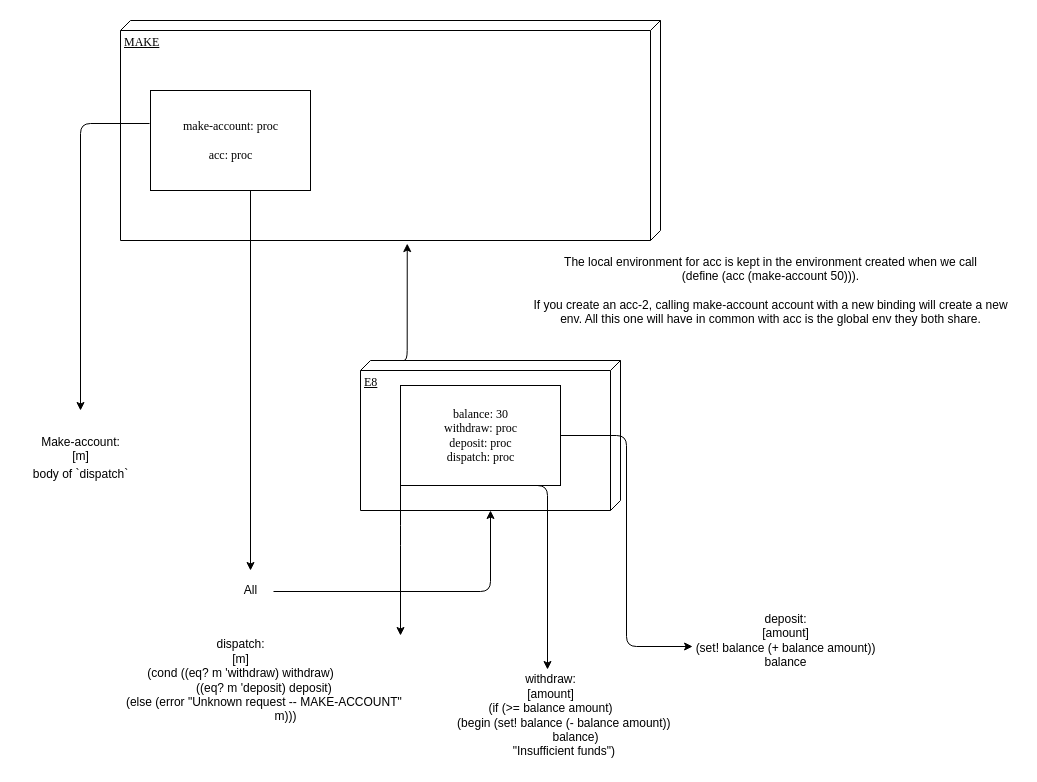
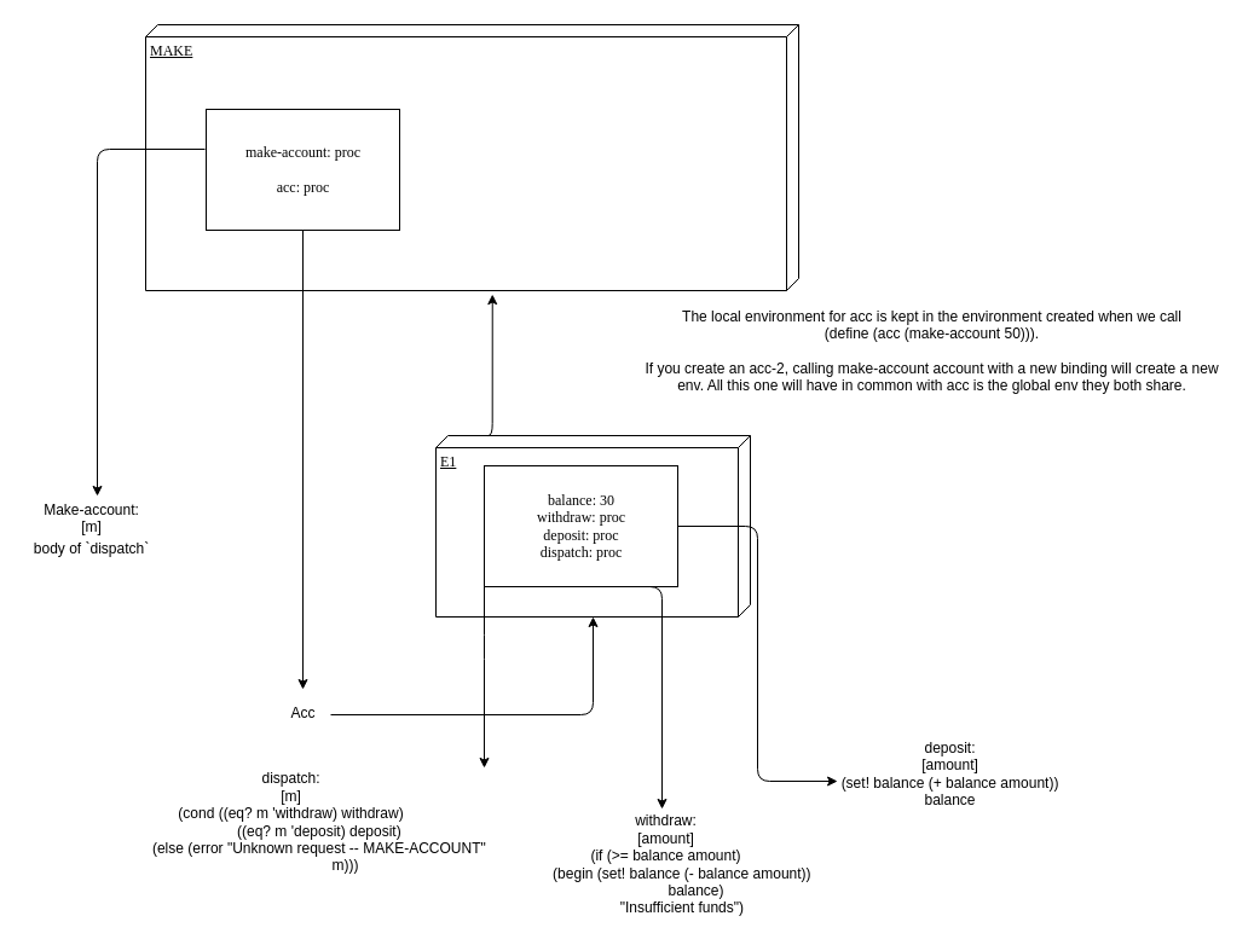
  <mxCell id="0" />
  <mxCell id="1" parent="0" />
  <mxCell id="2" value="MAKE" style="verticalAlign=top;align=left;spacingTop=8;spacingLeft=2;spacingRight=12;shape=cube;size=10;direction=south;fontStyle=4;html=1;rounded=0;shadow=0;comic=0;labelBackgroundColor=none;strokeWidth=1;fontFamily=Verdana;fontSize=12" parent="1" vertex="1"><mxGeometry x="120" y="20" width="540" height="220" as="geometry" /></mxCell>
- <mxCell id="3" value="E8" style="verticalAlign=top;align=left;spacingTop=8;spacingLeft=2;spacingRight=12;shape=cube;size=10;direction=south;fontStyle=4;html=1;rounded=0;shadow=0;comic=0;labelBackgroundColor=none;strokeWidth=1;fontFamily=Verdana;fontSize=12" parent="1" vertex="1"><mxGeometry x="360" y="360" width="260" height="150" as="geometry" /></mxCell>
- <mxCell id="4" value="&lt;div&gt;make-account: proc&lt;br&gt;&lt;/div&gt;&lt;br&gt;acc: proc" style="html=1;rounded=0;shadow=0;comic=0;labelBackgroundColor=none;strokeWidth=1;fontFamily=Verdana;fontSize=12;align=center;" parent="1" vertex="1"><mxGeometry x="150" y="90" width="160" height="100" as="geometry" /></mxCell>
+ <mxCell id="3" value="E1" style="verticalAlign=top;align=left;spacingTop=8;spacingLeft=2;spacingRight=12;shape=cube;size=10;direction=south;fontStyle=4;html=1;rounded=0;shadow=0;comic=0;labelBackgroundColor=none;strokeWidth=1;fontFamily=Verdana;fontSize=12" parent="1" vertex="1"><mxGeometry x="360" y="360" width="260" height="150" as="geometry" /></mxCell>
+ <mxCell id="4" value="&lt;div&gt;make-account: proc&lt;br&gt;&lt;/div&gt;&lt;br&gt;acc: proc" style="html=1;rounded=0;shadow=0;comic=0;labelBackgroundColor=none;strokeWidth=1;fontFamily=Verdana;fontSize=12;align=center;" parent="1" vertex="1"><mxGeometry x="170" y="90" width="160" height="100" as="geometry" /></mxCell>
  <mxCell id="5" value="" style="edgeStyle=segmentEdgeStyle;endArrow=classic;html=1;exitX=-0.006;exitY=0.33;exitDx=0;exitDy=0;exitPerimeter=0;" edge="1" parent="1" source="4"><mxGeometry width="50" height="50" relative="1" as="geometry"><mxPoint x="40" y="170" as="sourcePoint" /><mxPoint x="80" y="410" as="targetPoint" /></mxGeometry></mxCell>
- <mxCell id="6" value="&lt;div&gt;Make-account:&lt;/div&gt;&lt;div&gt;&lt;span class=&quot;pl-c&quot;&gt;[m&lt;/span&gt;]&lt;br&gt;&lt;table class=&quot;highlight tab-size js-file-line-container&quot;&gt;&lt;tbody&gt;&lt;tr&gt;&lt;td id=&quot;LC70&quot; class=&quot;blob-code blob-code-inner js-file-line&quot;&gt;&lt;span class=&quot;pl-c&quot;&gt;body of `dispatch`&lt;br&gt;&lt;/span&gt;&lt;/td&gt;&lt;/tr&gt;&lt;tr&gt;&lt;/tr&gt;&lt;/tbody&gt;&lt;/table&gt;&lt;span class=&quot;pl-c&quot;&gt;&lt;/span&gt;&lt;/div&gt;" style="text;html=1;align=center;verticalAlign=middle;resizable=0;points=[];autosize=1;" vertex="1" parent="1"><mxGeometry x="20" y="430" width="120" height="60" as="geometry" /></mxCell>
+ <mxCell id="6" value="&lt;div&gt;Make-account:&lt;/div&gt;&lt;div&gt;&lt;span class=&quot;pl-c&quot;&gt;[m&lt;/span&gt;]&lt;br&gt;&lt;table class=&quot;highlight tab-size js-file-line-container&quot;&gt;&lt;tbody&gt;&lt;tr&gt;&lt;td id=&quot;LC70&quot; class=&quot;blob-code blob-code-inner js-file-line&quot;&gt;&lt;span class=&quot;pl-c&quot;&gt;body of `dispatch`&lt;br&gt;&lt;/span&gt;&lt;/td&gt;&lt;/tr&gt;&lt;tr&gt;&lt;/tr&gt;&lt;/tbody&gt;&lt;/table&gt;&lt;span class=&quot;pl-c&quot;&gt;&lt;/span&gt;&lt;/div&gt;" style="text;html=1;align=center;verticalAlign=middle;resizable=0;points=[];autosize=1;" vertex="1" parent="1"><mxGeometry x="15" y="410" width="120" height="60" as="geometry" /></mxCell>
  <mxCell id="7" value="" style="edgeStyle=segmentEdgeStyle;endArrow=classic;html=1;" edge="1" parent="1" source="4"><mxGeometry width="50" height="50" relative="1" as="geometry"><mxPoint x="220" y="350" as="sourcePoint" /><mxPoint x="250" y="570" as="targetPoint" /></mxGeometry></mxCell>
- <mxCell id="8" value="All" style="text;html=1;align=center;verticalAlign=middle;resizable=0;points=[];autosize=1;" vertex="1" parent="1"><mxGeometry x="230" y="580" width="40" height="20" as="geometry" /></mxCell>
+ <mxCell id="8" value="Acc" style="text;html=1;align=center;verticalAlign=middle;resizable=0;points=[];autosize=1;" vertex="1" parent="1"><mxGeometry x="230" y="580" width="40" height="20" as="geometry" /></mxCell>
  <mxCell id="9" value="" style="edgeStyle=segmentEdgeStyle;endArrow=classic;html=1;exitX=1.075;exitY=0.55;exitDx=0;exitDy=0;exitPerimeter=0;" edge="1" parent="1" source="8" target="3"><mxGeometry width="50" height="50" relative="1" as="geometry"><mxPoint x="360" y="640" as="sourcePoint" /><mxPoint x="420" y="511" as="targetPoint" /><Array as="points"><mxPoint x="490" y="591" /></Array></mxGeometry></mxCell>
  <mxCell id="10" value="" style="edgeStyle=segmentEdgeStyle;endArrow=classic;html=1;entryX=1.014;entryY=0.469;entryDx=0;entryDy=0;entryPerimeter=0;" edge="1" parent="1" target="2"><mxGeometry width="50" height="50" relative="1" as="geometry"><mxPoint x="400" y="360" as="sourcePoint" /><mxPoint x="450" y="310" as="targetPoint" /></mxGeometry></mxCell>
  <mxCell id="11" value="&lt;div&gt;balance: 30&lt;br&gt;&lt;/div&gt;withdraw: proc&lt;br&gt;&lt;div&gt;deposit: proc&lt;/div&gt;&lt;div&gt;dispatch: proc&lt;br&gt;&lt;/div&gt;" style="html=1;rounded=0;shadow=0;comic=0;labelBackgroundColor=none;strokeWidth=1;fontFamily=Verdana;fontSize=12;align=center;" vertex="1" parent="1"><mxGeometry x="400" y="385" width="160" height="100" as="geometry" /></mxCell>
  <mxCell id="12" value="withdraw:&lt;br&gt;[amount]&lt;br&gt;(if (&amp;gt;= balance amount)&lt;br&gt;&amp;nbsp;&amp;nbsp;&amp;nbsp;&amp;nbsp;&amp;nbsp;&amp;nbsp;&amp;nbsp; (begin (set! balance (- balance amount))&lt;br&gt;&amp;nbsp;&amp;nbsp;&amp;nbsp;&amp;nbsp;&amp;nbsp;&amp;nbsp;&amp;nbsp;&amp;nbsp;&amp;nbsp;&amp;nbsp;&amp;nbsp;&amp;nbsp;&amp;nbsp;&amp;nbsp; balance)&lt;br&gt;&amp;nbsp;&amp;nbsp;&amp;nbsp;&amp;nbsp;&amp;nbsp;&amp;nbsp;&amp;nbsp; &quot;Insufficient funds&quot;)" style="text;html=1;align=center;verticalAlign=middle;resizable=0;points=[];autosize=1;" vertex="1" parent="1"><mxGeometry x="420" y="670" width="260" height="90" as="geometry" /></mxCell>
  <mxCell id="13" value="" style="edgeStyle=elbowEdgeStyle;elbow=horizontal;endArrow=classic;html=1;exitX=0.5;exitY=1;exitDx=0;exitDy=0;entryX=0.488;entryY=-0.011;entryDx=0;entryDy=0;entryPerimeter=0;" edge="1" parent="1" source="11" target="12"><mxGeometry width="50" height="50" relative="1" as="geometry"><mxPoint x="540" y="600" as="sourcePoint" /><mxPoint x="590" y="550" as="targetPoint" /><Array as="points"><mxPoint x="547" y="580" /></Array></mxGeometry></mxCell>
  <mxCell id="14" value="deposit:&lt;br&gt;[amount]&lt;br&gt;(set! balance (+ balance amount))&lt;br&gt;balance" style="text;html=1;align=center;verticalAlign=middle;resizable=0;points=[];autosize=1;" vertex="1" parent="1"><mxGeometry x="690" y="610" width="190" height="60" as="geometry" /></mxCell>
  <mxCell id="15" value="" style="edgeStyle=elbowEdgeStyle;elbow=horizontal;endArrow=classic;html=1;exitX=1;exitY=0.5;exitDx=0;exitDy=0;entryX=0.011;entryY=0.6;entryDx=0;entryDy=0;entryPerimeter=0;" edge="1" parent="1" source="11" target="14"><mxGeometry width="50" height="50" relative="1" as="geometry"><mxPoint x="640" y="600" as="sourcePoint" /><mxPoint x="690" y="550" as="targetPoint" /></mxGeometry></mxCell>
  <mxCell id="16" value="&lt;div&gt;dispatch:&lt;/div&gt;&lt;div&gt;[m]&lt;br&gt;(cond ((eq? m 'withdraw) withdraw)&lt;br&gt;&amp;nbsp;&amp;nbsp;&amp;nbsp;&amp;nbsp;&amp;nbsp;&amp;nbsp;&amp;nbsp;&amp;nbsp;&amp;nbsp;&amp;nbsp;&amp;nbsp;&amp;nbsp;&amp;nbsp; ((eq? m 'deposit) deposit)&lt;br&gt;&amp;nbsp;&amp;nbsp;&amp;nbsp;&amp;nbsp;&amp;nbsp;&amp;nbsp;&amp;nbsp;&amp;nbsp;&amp;nbsp;&amp;nbsp;&amp;nbsp;&amp;nbsp;&amp;nbsp; (else (error &quot;Unknown request -- MAKE-ACCOUNT&quot;&lt;br&gt;&amp;nbsp;&amp;nbsp;&amp;nbsp;&amp;nbsp;&amp;nbsp;&amp;nbsp;&amp;nbsp;&amp;nbsp;&amp;nbsp;&amp;nbsp;&amp;nbsp;&amp;nbsp;&amp;nbsp;&amp;nbsp;&amp;nbsp;&amp;nbsp;&amp;nbsp;&amp;nbsp;&amp;nbsp;&amp;nbsp;&amp;nbsp;&amp;nbsp;&amp;nbsp;&amp;nbsp;&amp;nbsp;&amp;nbsp; m)))&lt;br&gt;&lt;/div&gt;" style="text;html=1;align=center;verticalAlign=middle;resizable=0;points=[];autosize=1;" vertex="1" parent="1"><mxGeometry x="70" y="635" width="340" height="90" as="geometry" /></mxCell>
  <mxCell id="17" value="" style="edgeStyle=elbowEdgeStyle;elbow=horizontal;endArrow=classic;html=1;exitX=0;exitY=0.5;exitDx=0;exitDy=0;" edge="1" parent="1" source="11" target="16"><mxGeometry width="50" height="50" relative="1" as="geometry"><mxPoint x="330" y="570" as="sourcePoint" /><mxPoint x="380" y="520" as="targetPoint" /></mxGeometry></mxCell>
  <mxCell id="18" value="&lt;div&gt;The local environment for acc is kept in the environment created when we call &lt;span class=&quot;pl-c&quot;&gt;&lt;br&gt;&lt;/span&gt;&lt;/div&gt;&lt;div&gt;&lt;span class=&quot;pl-c&quot;&gt;(define (acc (make-account 50))).&lt;br&gt;&lt;br&gt;If you create an acc-2, calling make-account account with a new binding will create a new&lt;br&gt;env. All this one will have in common with acc is the global env they both share.&lt;br&gt;&lt;/span&gt;&lt;/div&gt;" style="text;html=1;align=center;verticalAlign=middle;resizable=0;points=[];autosize=1;" vertex="1" parent="1"><mxGeometry x="525" y="250" width="490" height="80" as="geometry" /></mxCell>
